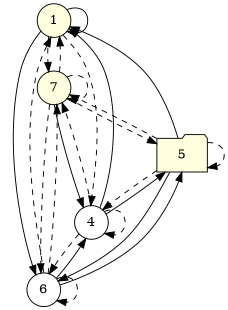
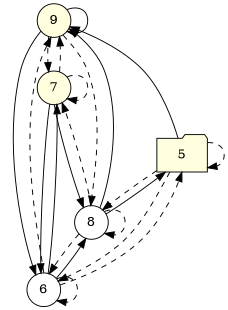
  digraph {
    node [fillcolor=lightyellow shape=circle style=filled]
    edge [style=dashed]
-   1
+   1 [label=9]
    n2 [label=7]
    n3 [fillcolor=white label=6]
-   4 [fillcolor=white]
+   4 [fillcolor=white label=8]
    5 [shape=folder]
    1 -> 1 [style=solid]
    1 -> n2
    1 -> n3 [style=solid]
    1 -> 4
    n2 -> 1
    n2 -> n2
-   n2 -> n3
+   n2 -> n3 [style=solid]
    n2 -> 4 [style=solid]
-   n2 -> 5
    n3 -> 1
-   n3 -> n2
+   n3 -> n2 [style=solid]
    n3 -> n3
    n3 -> 4 [style=solid]
-   n3 -> 5 [style=solid]
+   n3 -> 5
    4 -> 1 [style=solid]
    4 -> n2
    4 -> n3
    4 -> 4
    4 -> 5 [style=solid]
    5 -> 1 [style=solid]
-   5 -> n2
-   5 -> n3 [style=solid]
+   5 -> n3
    5 -> 4
    5 -> 5
  }
